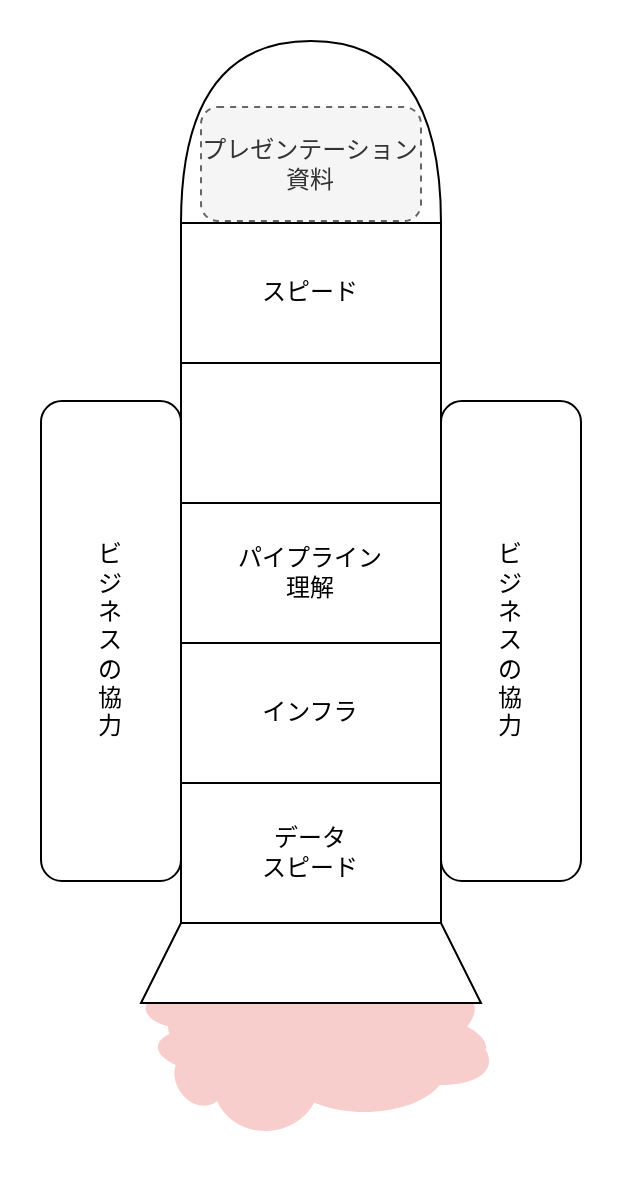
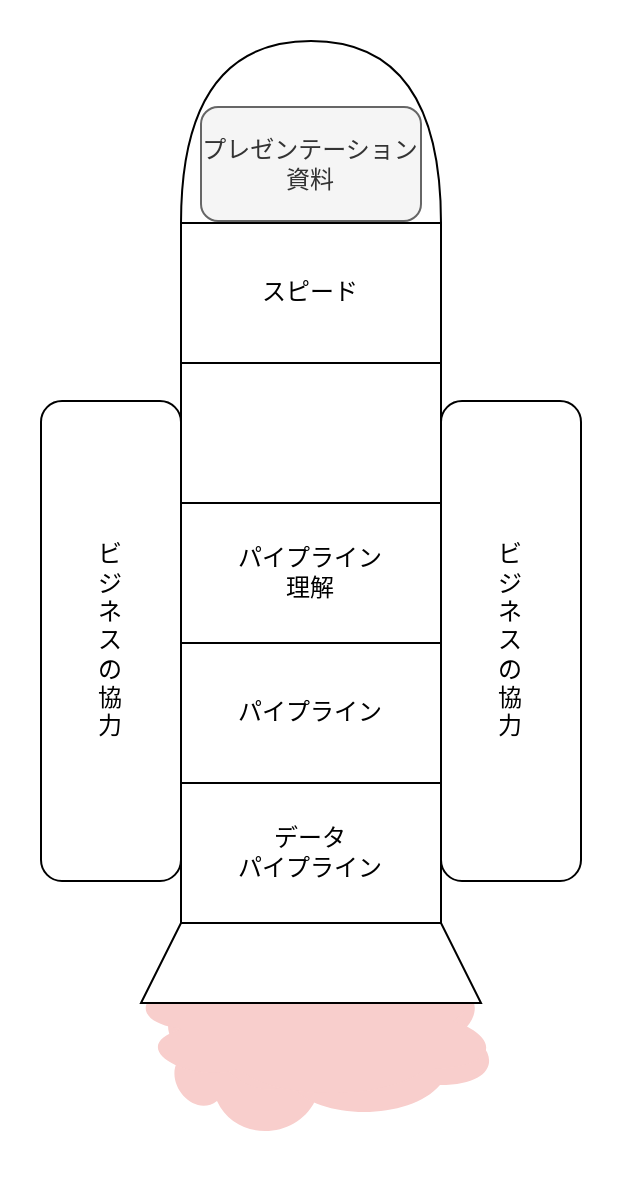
  <mxCell id="0" />
  <mxCell id="1" parent="0" />
  <mxCell id="2" value="" style="ellipse;shape=cloud;whiteSpace=wrap;html=1;fillColor=#f8cecc;strokeColor=none;" parent="1" vertex="1"><mxGeometry x="77" y="470" width="100" height="100" as="geometry" /></mxCell>
  <mxCell id="3" value="" style="ellipse;shape=cloud;whiteSpace=wrap;html=1;fillColor=#f8cecc;strokeColor=none;" parent="1" vertex="1"><mxGeometry x="97.5" y="470" width="152.5" height="90" as="geometry" /></mxCell>
  <mxCell id="4" value="" style="ellipse;shape=cloud;whiteSpace=wrap;html=1;fillColor=#f8cecc;strokeColor=none;" parent="1" vertex="1"><mxGeometry x="60" y="470" width="190" height="80" as="geometry" /></mxCell>
  <mxCell id="5" value="" style="shape=or;whiteSpace=wrap;html=1;direction=north;" parent="1" vertex="1"><mxGeometry x="90" y="20" width="130" height="91" as="geometry" /></mxCell>
  <mxCell id="6" value="" style="whiteSpace=wrap;html=1;" parent="1" vertex="1"><mxGeometry x="90" y="111" width="130" height="350" as="geometry" /></mxCell>
  <mxCell id="7" value="ビ&lt;br&gt;ジ&lt;br&gt;ネ&lt;br&gt;ス&lt;br&gt;の&lt;br&gt;協&lt;br&gt;力" style="rounded=1;whiteSpace=wrap;html=1;" parent="1" vertex="1"><mxGeometry x="20" y="200" width="70" height="240" as="geometry" /></mxCell>
  <mxCell id="8" value="" style="shape=trapezoid;perimeter=trapezoidPerimeter;whiteSpace=wrap;html=1;fixedSize=1;" parent="1" vertex="1"><mxGeometry x="70" y="461" width="170" height="40" as="geometry" /></mxCell>
- <mxCell id="9" value="インフラ" style="whiteSpace=wrap;html=1;" parent="1" vertex="1"><mxGeometry x="90" y="321" width="130" height="70" as="geometry" /></mxCell>
- <mxCell id="10" value="データ&lt;br&gt;スピード" style="whiteSpace=wrap;html=1;" parent="1" vertex="1"><mxGeometry x="90" y="391" width="130" height="70" as="geometry" /></mxCell>
- <mxCell id="11" value="プレゼンテーション&lt;br&gt;資料" style="rounded=1;whiteSpace=wrap;html=1;fillColor=#f5f5f5;fontColor=#333333;strokeColor=#666666;dashed=1;" parent="1" vertex="1"><mxGeometry x="100" y="53" width="110" height="57" as="geometry" /></mxCell>
+ <mxCell id="9" value="パイプライン" style="whiteSpace=wrap;html=1;" parent="1" vertex="1"><mxGeometry x="90" y="321" width="130" height="70" as="geometry" /></mxCell>
+ <mxCell id="10" value="データ&lt;br&gt;パイプライン" style="whiteSpace=wrap;html=1;" parent="1" vertex="1"><mxGeometry x="90" y="391" width="130" height="70" as="geometry" /></mxCell>
+ <mxCell id="11" value="プレゼンテーション&lt;br&gt;資料" style="rounded=1;whiteSpace=wrap;html=1;fillColor=#f5f5f5;fontColor=#333333;strokeColor=#666666;" parent="1" vertex="1"><mxGeometry x="100" y="53" width="110" height="57" as="geometry" /></mxCell>
  <mxCell id="12" value="ビ&lt;br&gt;ジ&lt;br&gt;ネ&lt;br&gt;ス&lt;br&gt;の&lt;br&gt;協&lt;br&gt;力" style="rounded=1;whiteSpace=wrap;html=1;" vertex="1" parent="1"><mxGeometry x="220" y="200" width="70" height="240" as="geometry" /></mxCell>
  <mxCell id="13" value="パイプライン&lt;br&gt;理解" style="whiteSpace=wrap;html=1;" vertex="1" parent="1"><mxGeometry x="90" y="251" width="130" height="70" as="geometry" /></mxCell>
  <mxCell id="14" value="スピード" style="whiteSpace=wrap;html=1;" vertex="1" parent="1"><mxGeometry x="90" y="111" width="130" height="70" as="geometry" /></mxCell>
